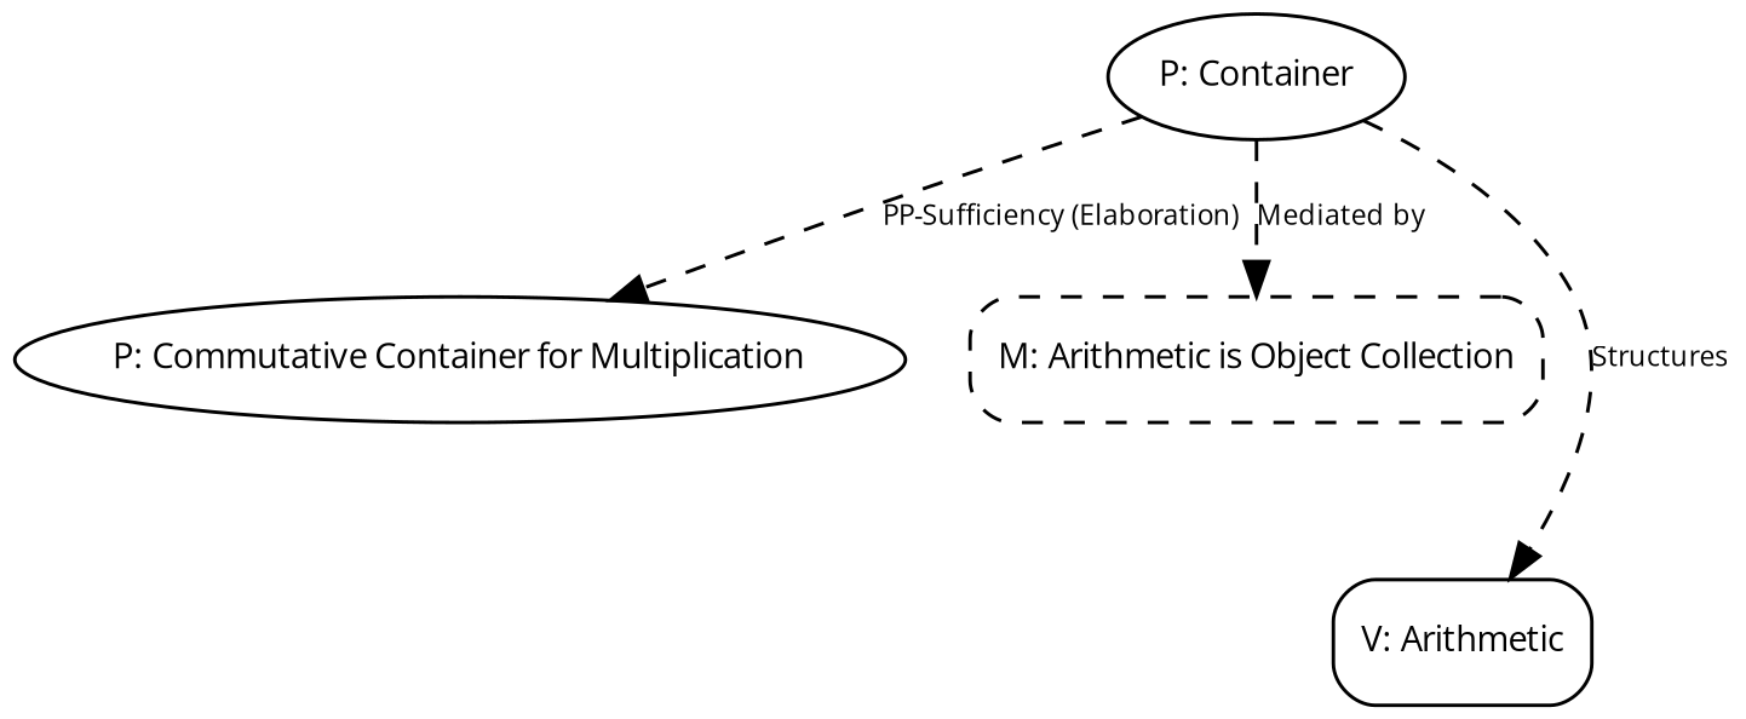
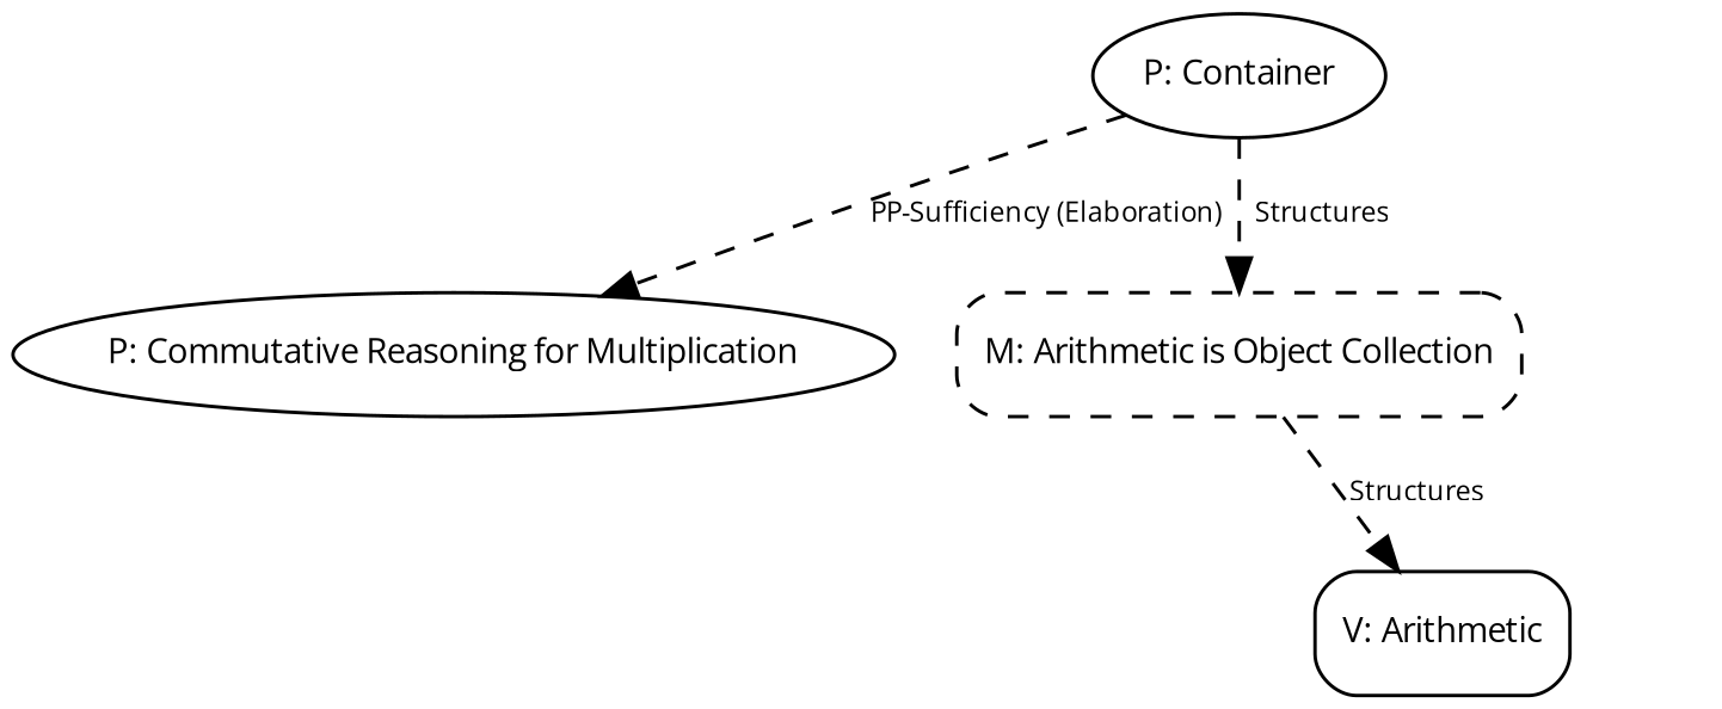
  digraph {
    fontname="Open Sans"
    node [fontname="Open Sans" fontsize=10 shape=ellipse]
    edge [fontname="Open Sans" fontsize=8 style=dashed]
    n1 [label="P: Container"]
-   n2 [label="P: Commutative Container for Multiplication"]
+   n2 [label="P: Commutative Reasoning for Multiplication"]
    n3 [label="M: Arithmetic is Object Collection" shape=box style="rounded,dashed"]
    n4 [label="V: Arithmetic" shape=box style=rounded]
    n1 -> n2 [label="PP-Sufficiency (Elaboration)"]
-   n1 -> n3 [label="Mediated by"]
-   n1 -> n4 [label=Structures]
+   n1 -> n3 [label=Structures]
+   n3 -> n4 [label=Structures]
  }
